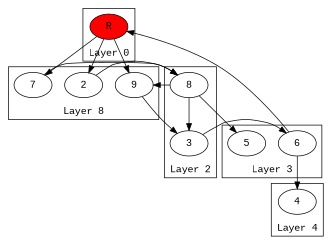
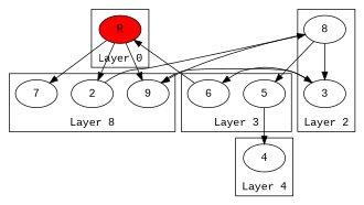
  digraph {
    compound=true
    fontname="Liberation Mono"
    labelloc=b
    node [fontname="Liberation Mono"]
    edge [fontname="Liberation Mono"]
    n1 [label=9]
    2
    7
    R [fillcolor="#ff0000" style=filled]
    3
    8
    5
    6
    4
    subgraph cluster_1 {
      label="Layer 8"
      n1
      2
      7
    }
    subgraph cluster_2 {
      label="Layer 0"
      R
    }
    subgraph cluster_3 {
      label="Layer 2"
      3
      8
    }
    subgraph cluster_4 {
      label="Layer 3"
      5
      6
    }
    subgraph cluster_5 {
      label="Layer 4"
      4
    }
    n1 -> 3
    2 -> 8
-   7 -> 8
    R -> n1
    R -> 2
    R -> 7
    3 -> 6
    8 -> n1
    8 -> 3
    8 -> 5
    6 -> R
-   6 -> 4
+   5 -> 4
  }
